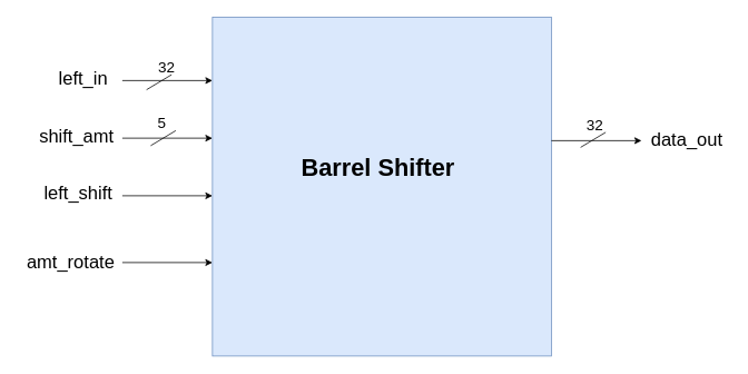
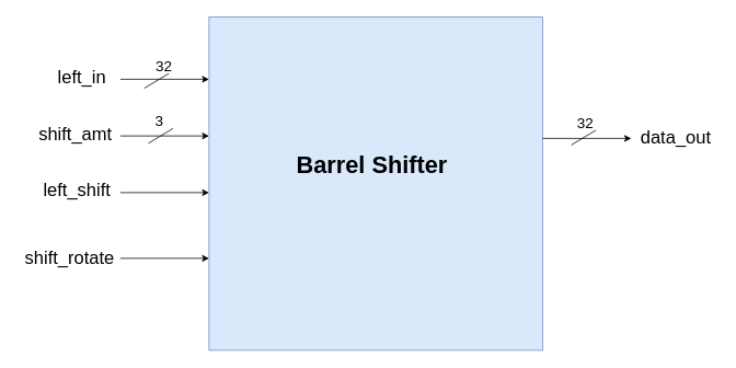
  <mxCell id="0" />
  <mxCell id="1" parent="0" />
  <mxCell id="2" value="" style="whiteSpace=wrap;html=1;aspect=fixed;fillColor=#dae8fc;strokeColor=#6c8ebf;" vertex="1" parent="1"><mxGeometry x="254" y="20" width="406" height="406" as="geometry" /></mxCell>
  <mxCell id="3" value="" style="endArrow=classic;html=1;rounded=0;" edge="1" parent="1"><mxGeometry width="50" height="50" relative="1" as="geometry"><mxPoint x="146" y="234" as="sourcePoint" /><mxPoint x="254" y="234" as="targetPoint" /></mxGeometry></mxCell>
  <mxCell id="4" value="" style="endArrow=classic;html=1;rounded=0;" edge="1" parent="1"><mxGeometry width="50" height="50" relative="1" as="geometry"><mxPoint x="146" y="96" as="sourcePoint" /><mxPoint x="254" y="96" as="targetPoint" /></mxGeometry></mxCell>
  <mxCell id="5" value="" style="endArrow=classic;html=1;rounded=0;" edge="1" parent="1"><mxGeometry width="50" height="50" relative="1" as="geometry"><mxPoint x="146" y="165" as="sourcePoint" /><mxPoint x="254" y="165" as="targetPoint" /></mxGeometry></mxCell>
  <mxCell id="6" value="" style="endArrow=classic;html=1;rounded=0;" edge="1" parent="1"><mxGeometry width="50" height="50" relative="1" as="geometry"><mxPoint x="146" y="314" as="sourcePoint" /><mxPoint x="254" y="314" as="targetPoint" /></mxGeometry></mxCell>
  <mxCell id="7" value="" style="endArrow=none;html=1;rounded=0;" edge="1" parent="1"><mxGeometry width="50" height="50" relative="1" as="geometry"><mxPoint x="175" y="107" as="sourcePoint" /><mxPoint x="205" y="89" as="targetPoint" /></mxGeometry></mxCell>
  <mxCell id="8" value="" style="endArrow=none;html=1;rounded=0;" edge="1" parent="1"><mxGeometry width="50" height="50" relative="1" as="geometry"><mxPoint x="180" y="174" as="sourcePoint" /><mxPoint x="210" y="156" as="targetPoint" /></mxGeometry></mxCell>
  <mxCell id="9" value="" style="endArrow=none;html=1;rounded=0;" edge="1" parent="1"><mxGeometry width="50" height="50" relative="1" as="geometry"><mxPoint x="695" y="176" as="sourcePoint" /><mxPoint x="725" y="158" as="targetPoint" /></mxGeometry></mxCell>
  <mxCell id="10" value="" style="endArrow=classic;html=1;rounded=0;" edge="1" parent="1"><mxGeometry width="50" height="50" relative="1" as="geometry"><mxPoint x="660" y="168" as="sourcePoint" /><mxPoint x="768" y="168" as="targetPoint" /></mxGeometry></mxCell>
  <mxCell id="11" value="&lt;font style=&quot;font-size: 22px;&quot;&gt;shift_amt&lt;/font&gt;" style="text;html=1;align=center;verticalAlign=middle;resizable=0;points=[];autosize=1;strokeColor=none;fillColor=none;" vertex="1" parent="1"><mxGeometry x="37" y="144" width="107" height="38" as="geometry" /></mxCell>
  <mxCell id="12" value="&lt;font style=&quot;font-size: 22px;&quot;&gt;left_in&lt;/font&gt;" style="text;html=1;align=center;verticalAlign=middle;resizable=0;points=[];autosize=1;strokeColor=none;fillColor=none;" vertex="1" parent="1"><mxGeometry x="54" y="75" width="90" height="38" as="geometry" /></mxCell>
  <mxCell id="13" value="&lt;font style=&quot;font-size: 22px;&quot;&gt;data_out&lt;/font&gt;" style="text;html=1;align=center;verticalAlign=middle;resizable=0;points=[];autosize=1;strokeColor=none;fillColor=none;" vertex="1" parent="1"><mxGeometry x="770" y="148" width="104" height="38" as="geometry" /></mxCell>
  <mxCell id="14" value="&lt;font style=&quot;font-size: 22px;&quot;&gt;left_shift&lt;/font&gt;" style="text;html=1;align=center;verticalAlign=middle;resizable=0;points=[];autosize=1;strokeColor=none;fillColor=none;" vertex="1" parent="1"><mxGeometry x="42" y="213" width="102" height="38" as="geometry" /></mxCell>
- <mxCell id="15" value="&lt;font style=&quot;font-size: 22px;&quot;&gt;amt_rotate&lt;/font&gt;" style="text;html=1;align=center;verticalAlign=middle;resizable=0;points=[];autosize=1;strokeColor=none;fillColor=none;" vertex="1" parent="1"><mxGeometry x="20" y="295" width="127" height="38" as="geometry" /></mxCell>
+ <mxCell id="15" value="&lt;font style=&quot;font-size: 22px;&quot;&gt;shift_rotate&lt;/font&gt;" style="text;html=1;align=center;verticalAlign=middle;resizable=0;points=[];autosize=1;strokeColor=none;fillColor=none;" vertex="1" parent="1"><mxGeometry x="20" y="295" width="127" height="38" as="geometry" /></mxCell>
  <mxCell id="16" value="&lt;font style=&quot;font-size: 18px;&quot;&gt;32&lt;/font&gt;" style="text;html=1;align=center;verticalAlign=middle;resizable=0;points=[];autosize=1;strokeColor=none;fillColor=none;" vertex="1" parent="1"><mxGeometry x="180" y="63" width="38" height="34" as="geometry" /></mxCell>
  <mxCell id="17" value="&lt;font style=&quot;font-size: 18px;&quot;&gt;32&lt;/font&gt;" style="text;html=1;align=center;verticalAlign=middle;resizable=0;points=[];autosize=1;strokeColor=none;fillColor=none;" vertex="1" parent="1"><mxGeometry x="693" y="133" width="38" height="34" as="geometry" /></mxCell>
- <mxCell id="18" value="&lt;font style=&quot;font-size: 18px;&quot;&gt;5&lt;/font&gt;" style="text;html=1;align=center;verticalAlign=middle;resizable=0;points=[];autosize=1;strokeColor=none;fillColor=none;" vertex="1" parent="1"><mxGeometry x="179" y="130" width="28" height="34" as="geometry" /></mxCell>
+ <mxCell id="18" value="&lt;font style=&quot;font-size: 18px;&quot;&gt;3&lt;/font&gt;" style="text;html=1;align=center;verticalAlign=middle;resizable=0;points=[];autosize=1;strokeColor=none;fillColor=none;" vertex="1" parent="1"><mxGeometry x="179" y="130" width="28" height="34" as="geometry" /></mxCell>
  <mxCell id="19" value="&lt;font style=&quot;font-size: 29px;&quot;&gt;&lt;b&gt;Barrel Shifter&lt;/b&gt;&lt;/font&gt;" style="text;html=1;align=center;verticalAlign=middle;resizable=0;points=[];autosize=1;strokeColor=none;fillColor=none;" vertex="1" parent="1"><mxGeometry x="351" y="176" width="202" height="47" as="geometry" /></mxCell>
